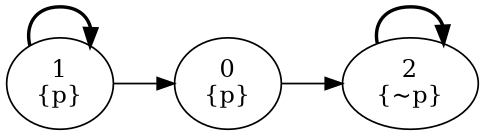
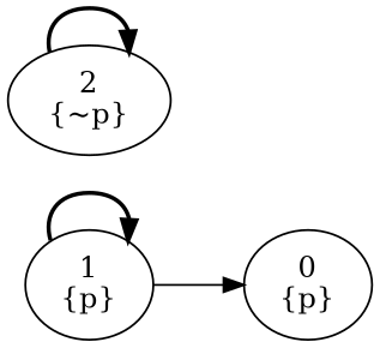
  digraph {
    rankdir=LR
    edge [style=solid]
    n1 [label=<0<br />{p}>]
    n2 [label=<2<br />{~p}>]
    n3 [label=<1<br />{p}>]
-   n1 -> n2
    n2 -> n2 [style=bold]
    n3 -> n1
    n3 -> n3 [style=bold]
  }
